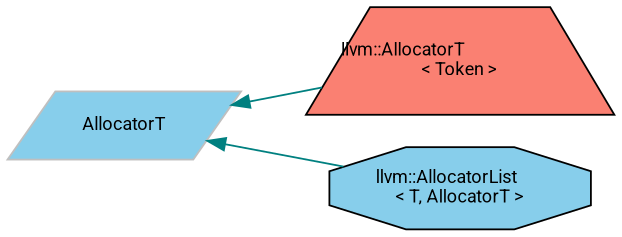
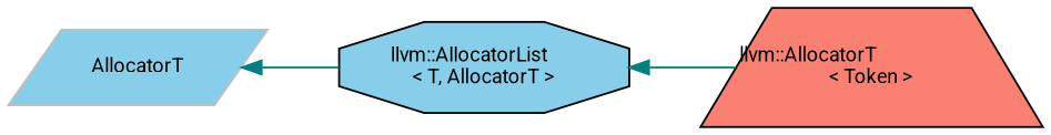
  digraph {
    fontname=Roboto
    rankdir=LR
    node [color=black fillcolor=skyblue fontname=Roboto fontsize=10 style=filled]
    edge [color=teal dir=back fontname=Roboto fontsize=10 labelfontname=Helvetica labelfontsize=10 style=solid]
    n1 [color=grey75 height=0.2 label=AllocatorT shape=parallelogram width=0.4]
    n2 [fillcolor=salmon height=0.2 label="llvm::AllocatorT\l\< Token \>" shape=trapezium width=0.4]
    n3 [height=0.2 label="llvm::AllocatorList\l\< T, AllocatorT \>" shape=octagon width=0.4]
-   n1 -> n2
+   n3 -> n2
    n1 -> n3
  }
